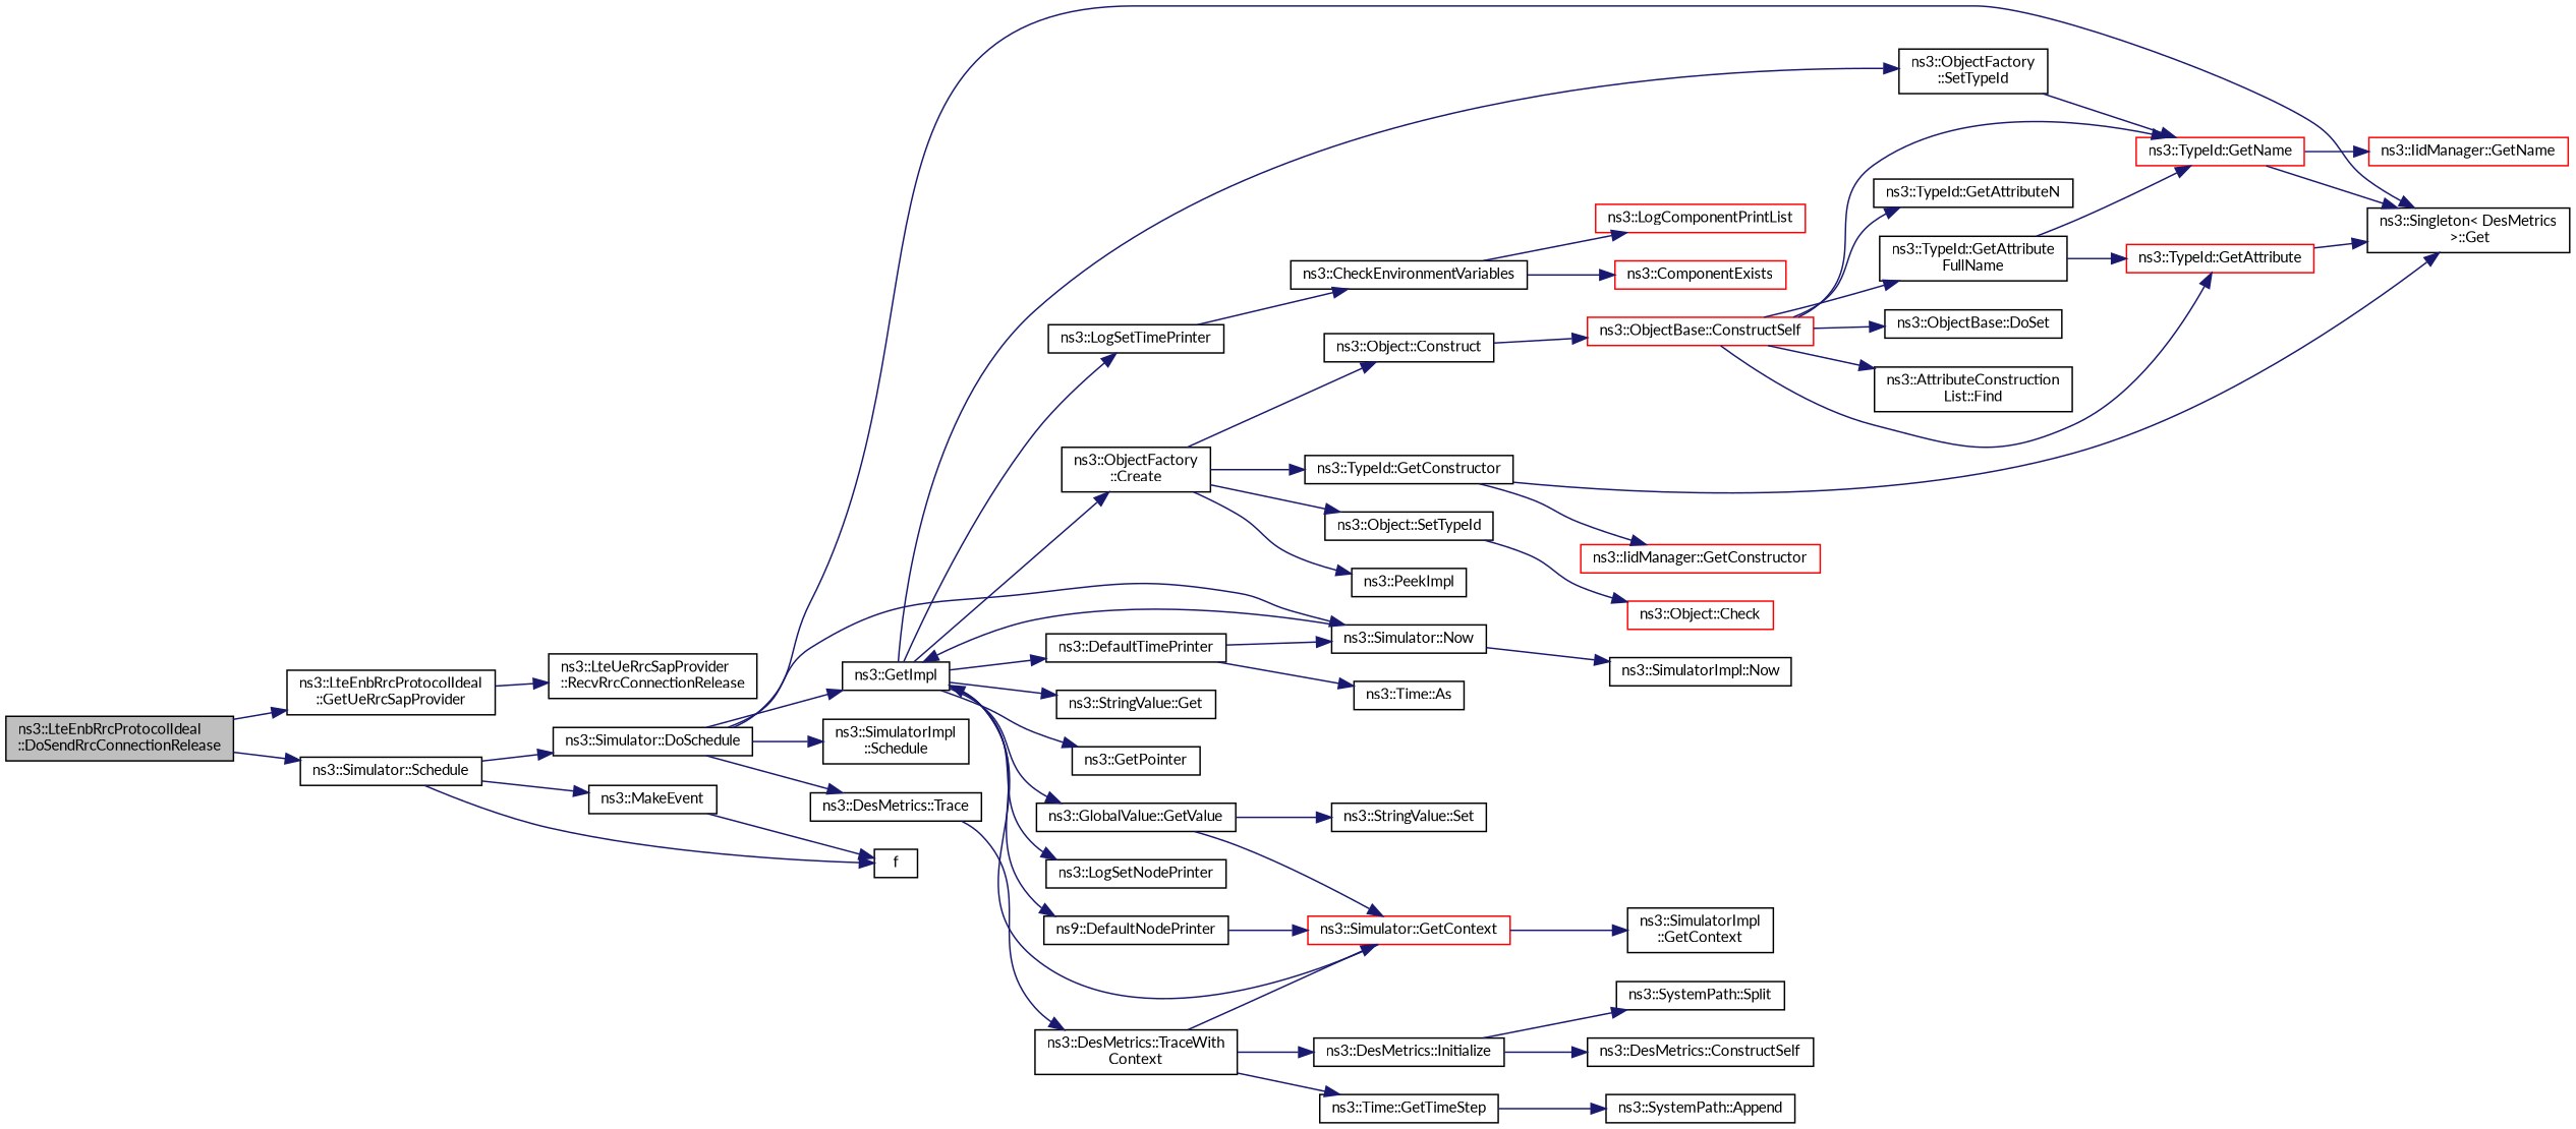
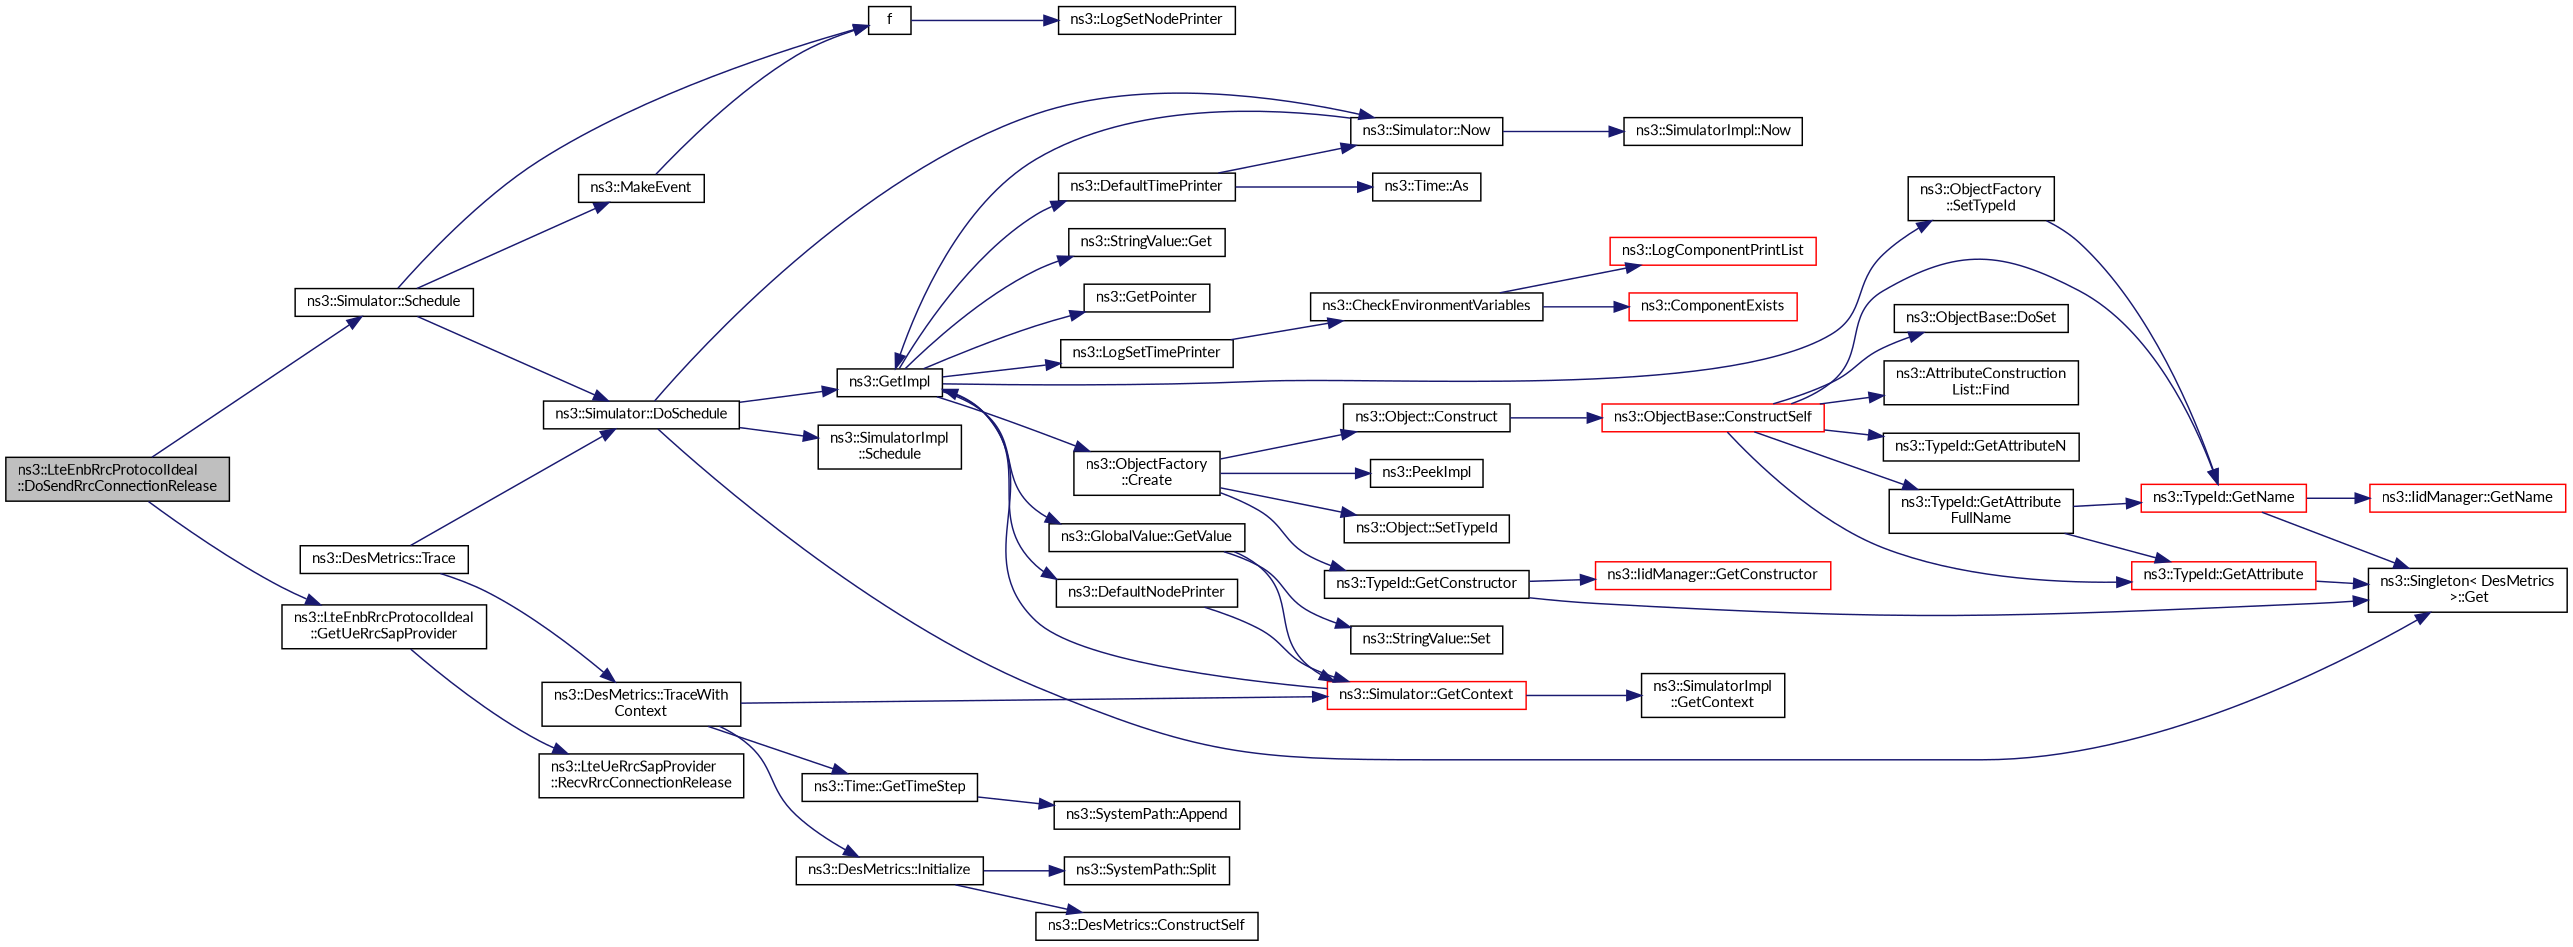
  digraph {
    fontname=Lato
    rankdir=LR
    node [color=black fillcolor=white fontname=Lato fontsize=10 shape=record style=filled]
    edge [color=midnightblue fontname=Lato fontsize=10 labelfontname=Helvetica labelfontsize=10 style=solid]
    n1 [fillcolor=grey75 fontcolor=black height=0.2 label="ns3::LteEnbRrcProtocolIdeal\l::DoSendRrcConnectionRelease" width=0.4]
    n2 [height=0.2 label="ns3::LteEnbRrcProtocolIdeal\l::GetUeRrcSapProvider" width=0.4]
    n3 [height=0.2 label="ns3::Simulator::Schedule" width=0.4]
    n4 [height=0.2 label="ns3::LteUeRrcSapProvider\l::RecvRrcConnectionRelease" width=0.4]
    n5 [height=0.2 label="ns3::Simulator::DoSchedule" width=0.4]
    n6 [height=0.2 label=f width=0.4]
    n7 [height=0.2 label="ns3::MakeEvent" width=0.4]
    n8 [height=0.2 label="ns3::Singleton\< DesMetrics\l \>::Get" width=0.4]
    n9 [height=0.2 label="ns3::GetImpl" width=0.4]
    n10 [height=0.2 label="ns3::Simulator::Now" width=0.4]
    n11 [height=0.2 label="ns3::SimulatorImpl\l::Schedule" width=0.4]
    n12 [height=0.2 label="ns3::DesMetrics::Trace" width=0.4]
    n13 [height=0.2 label="ns3::ObjectFactory\l::Create" width=0.4]
-   n14 [height=0.2 label="ns9::DefaultNodePrinter" width=0.4]
+   n14 [height=0.2 label="ns3::DefaultNodePrinter" width=0.4]
    n15 [height=0.2 label="ns3::DefaultTimePrinter" width=0.4]
    n16 [height=0.2 label="ns3::StringValue::Get" width=0.4]
    n17 [height=0.2 label="ns3::GetPointer" width=0.4]
    n18 [height=0.2 label="ns3::GlobalValue::GetValue" width=0.4]
    n19 [height=0.2 label="ns3::LogSetNodePrinter" width=0.4]
    n20 [height=0.2 label="ns3::LogSetTimePrinter" width=0.4]
    n21 [height=0.2 label="ns3::ObjectFactory\l::SetTypeId" width=0.4]
    n22 [height=0.2 label="ns3::SimulatorImpl::Now" width=0.4]
    n23 [height=0.2 label="ns3::DesMetrics::TraceWith\lContext" width=0.4]
    n24 [height=0.2 label="ns3::PeekImpl" width=0.4]
    n25 [height=0.2 label="ns3::Object::Construct" width=0.4]
    n26 [height=0.2 label="ns3::TypeId::GetConstructor" width=0.4]
    n27 [height=0.2 label="ns3::Object::SetTypeId" width=0.4]
    n28 [color=red height=0.2 label="ns3::Simulator::GetContext" width=0.4]
    n29 [height=0.2 label="ns3::Time::As" width=0.4]
    n30 [height=0.2 label="ns3::StringValue::Set" width=0.4]
    n31 [height=0.2 label="ns3::CheckEnvironmentVariables" width=0.4]
    n32 [color=red height=0.2 label="ns3::TypeId::GetName" width=0.4]
    n33 [color=red height=0.2 label="ns3::ObjectBase::ConstructSelf" width=0.4]
    n34 [color=red height=0.2 label="ns3::IidManager::GetConstructor" width=0.4]
-   n35 [color=red height=0.2 label="ns3::Object::Check" width=0.4]
    n36 [height=0.2 label="ns3::ObjectBase::DoSet" width=0.4]
    n37 [height=0.2 label="ns3::AttributeConstruction\lList::Find" width=0.4]
    n38 [color=red height=0.2 label="ns3::TypeId::GetAttribute" width=0.4]
    n39 [height=0.2 label="ns3::TypeId::GetAttribute\lFullName" width=0.4]
    n40 [height=0.2 label="ns3::TypeId::GetAttributeN" width=0.4]
    n41 [color=red height=0.2 label="ns3::IidManager::GetName" width=0.4]
    n42 [height=0.2 label="ns3::SimulatorImpl\l::GetContext" width=0.4]
    n43 [color=red height=0.2 label="ns3::ComponentExists" width=0.4]
    n44 [color=red height=0.2 label="ns3::LogComponentPrintList" width=0.4]
    n45 [height=0.2 label="ns3::Time::GetTimeStep" width=0.4]
    n46 [height=0.2 label="ns3::DesMetrics::Initialize" width=0.4]
    n47 [height=0.2 label="ns3::SystemPath::Append" width=0.4]
    n48 [height=0.2 label="ns3::DesMetrics::ConstructSelf" width=0.4]
    n49 [height=0.2 label="ns3::SystemPath::Split" width=0.4]
    n1 -> n2
    n1 -> n3
    n2 -> n4
    n3 -> n5
    n3 -> n6
    n3 -> n7
    n5 -> n8
    n5 -> n9
    n5 -> n10
    n5 -> n11
-   n5 -> n12
+   n12 -> n5
    n7 -> n6
    n9 -> n13
    n9 -> n14
    n9 -> n15
    n9 -> n16
    n9 -> n17
    n9 -> n18
-   n9 -> n19
+   n6 -> n19
    n9 -> n20
    n9 -> n21
    n10 -> n9
    n10 -> n22
    n12 -> n23
    n13 -> n24
    n13 -> n25
    n13 -> n26
    n13 -> n27
    n14 -> n28
    n15 -> n10
    n15 -> n29
    n18 -> n28
    n18 -> n30
    n20 -> n31
    n21 -> n32
    n23 -> n28
    n23 -> n45
    n23 -> n46
    n25 -> n33
    n26 -> n8
    n26 -> n34
-   n27 -> n35
    n28 -> n9
    n28 -> n42
    n31 -> n43
    n31 -> n44
    n32 -> n8
    n32 -> n41
    n33 -> n32
    n33 -> n36
    n33 -> n37
    n33 -> n38
    n33 -> n39
    n33 -> n40
    n38 -> n8
    n39 -> n32
    n39 -> n38
    n45 -> n47
    n46 -> n48
    n46 -> n49
  }
